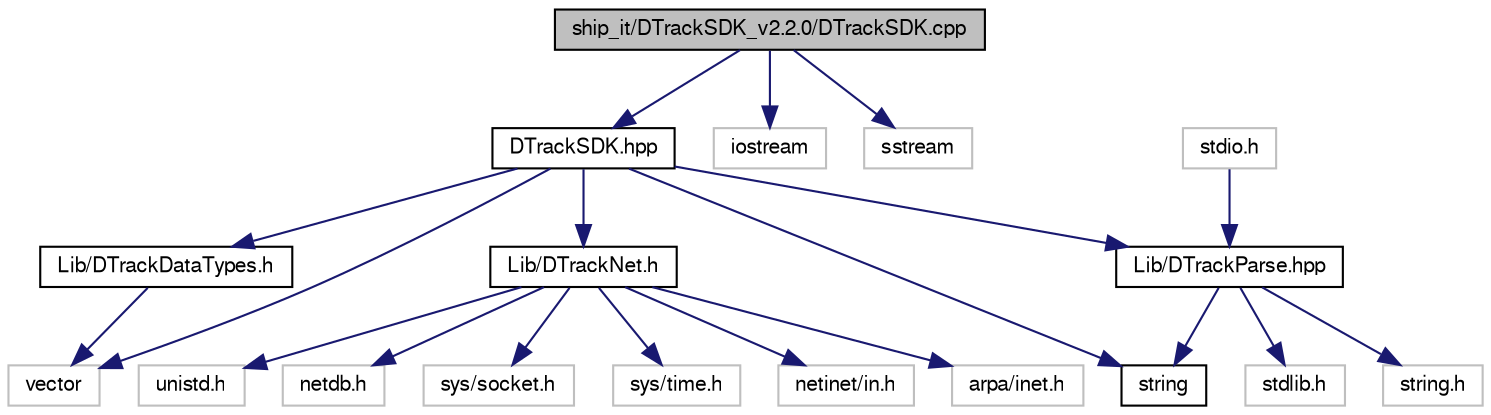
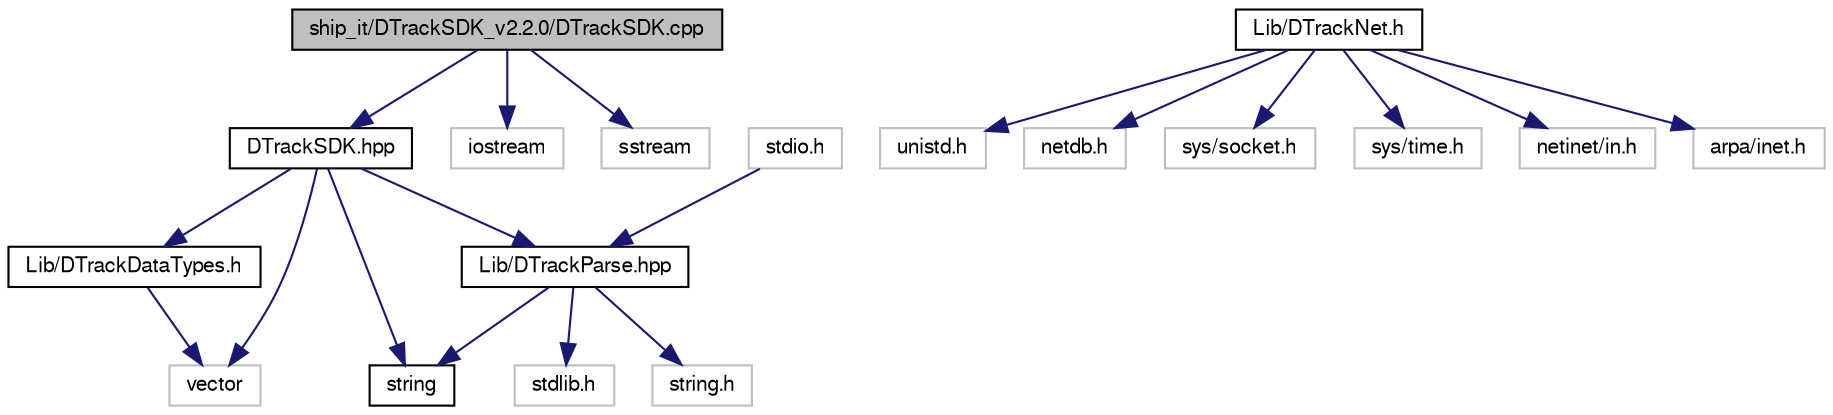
  digraph {
    node [color=grey75 fillcolor=white fontname=FreeSans fontsize=10 shape=record style=filled]
    edge [color=midnightblue fontname=FreeSans fontsize=10 labelfontname=FreeSans labelfontsize=10 style=solid]
    n1 [color=black fillcolor=grey75 fontcolor=black height=0.2 label="ship_it/DTrackSDK_v2.2.0/DTrackSDK.cpp" width=0.4]
    n2 [color=black height=0.2 label="DTrackSDK.hpp" width=0.4]
    n3 [height=0.2 label=iostream width=0.4]
    n4 [height=0.2 label=sstream width=0.4]
    n5 [color=black height=0.2 label="Lib/DTrackDataTypes.h" width=0.4]
    n6 [height=0.2 label=vector width=0.4]
    n7 [color=black height=0.2 label="Lib/DTrackNet.h" width=0.4]
    n8 [color=black height=0.2 label="Lib/DTrackParse.hpp" width=0.4]
    n9 [color=black height=0.2 label=string width=0.4]
    n10 [height=0.2 label="unistd.h" width=0.4]
    n11 [height=0.2 label="netdb.h" width=0.4]
    n12 [height=0.2 label="sys/socket.h" width=0.4]
    n13 [height=0.2 label="sys/time.h" width=0.4]
    n14 [height=0.2 label="netinet/in.h" width=0.4]
    n15 [height=0.2 label="arpa/inet.h" width=0.4]
    n16 [height=0.2 label="stdlib.h" width=0.4]
    n17 [height=0.2 label="string.h" width=0.4]
    n18 [height=0.2 label="stdio.h" width=0.4]
    n1 -> n2
    n1 -> n3
    n1 -> n4
    n2 -> n5
    n2 -> n6
-   n2 -> n7
    n2 -> n8
    n2 -> n9
    n5 -> n6
    n7 -> n10
    n7 -> n11
    n7 -> n12
    n7 -> n13
    n7 -> n14
    n7 -> n15
    n8 -> n9
    n8 -> n16
    n8 -> n17
    n18 -> n8
  }
